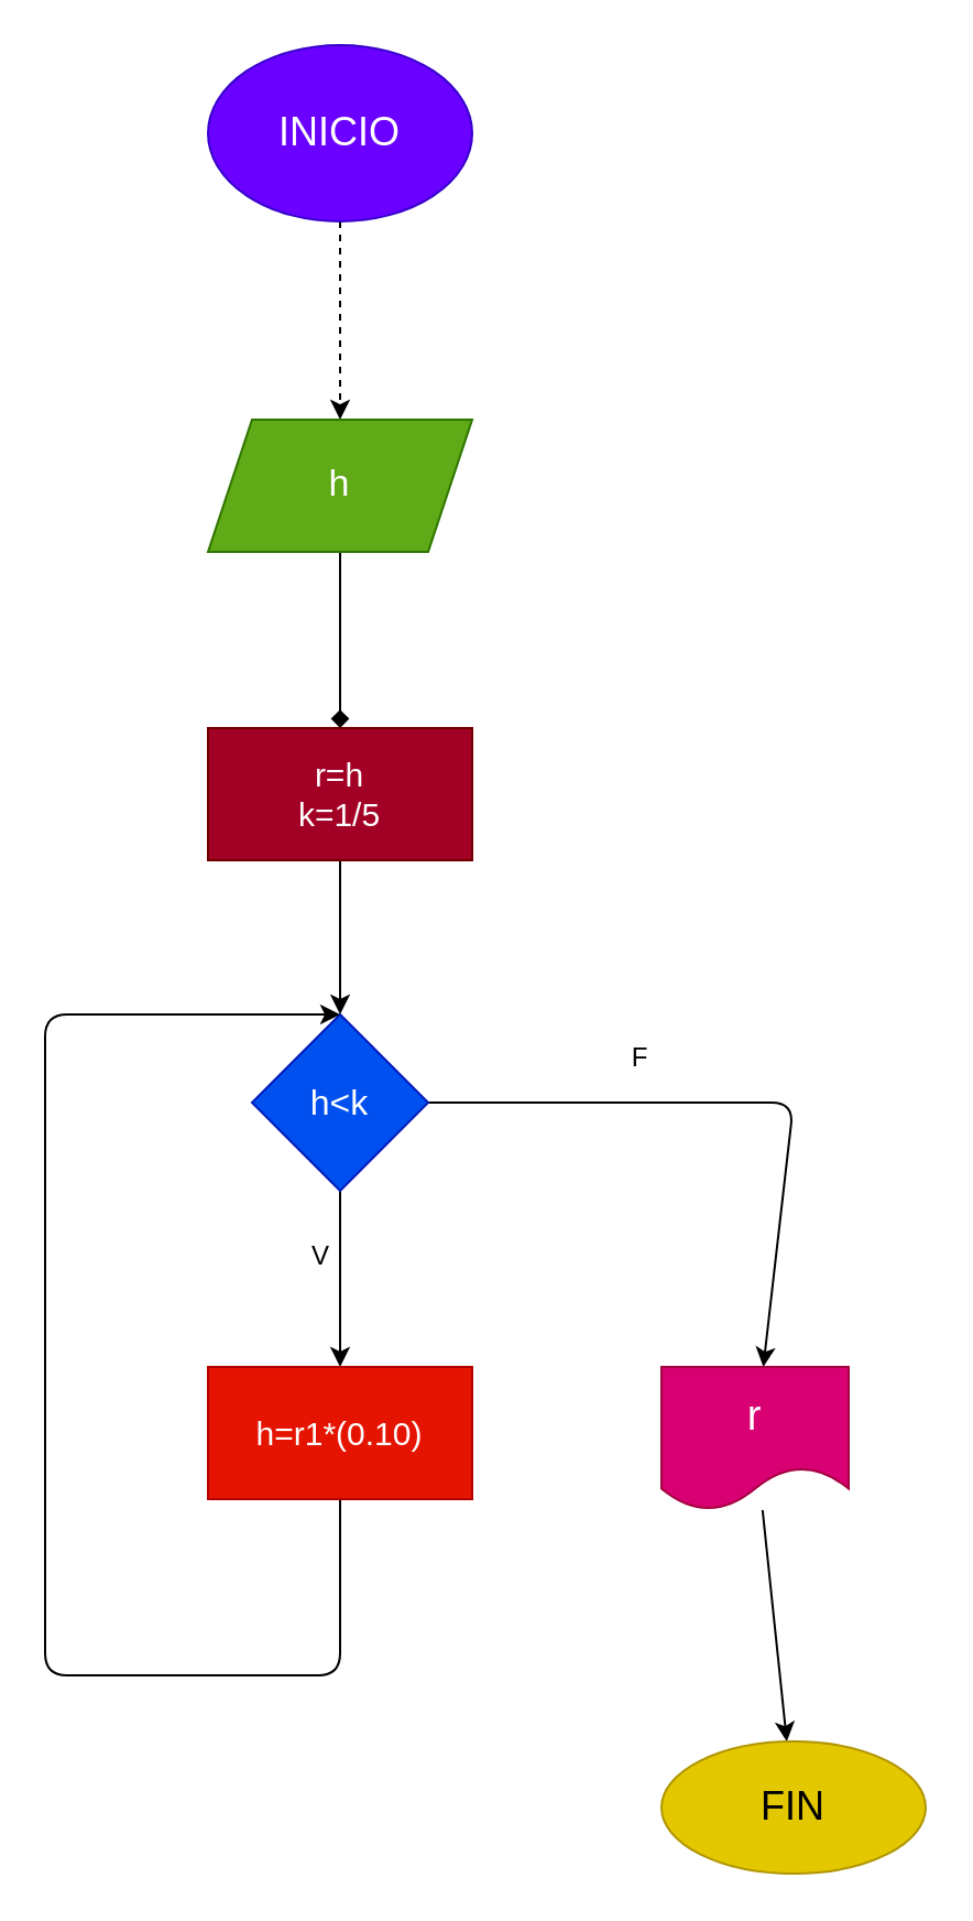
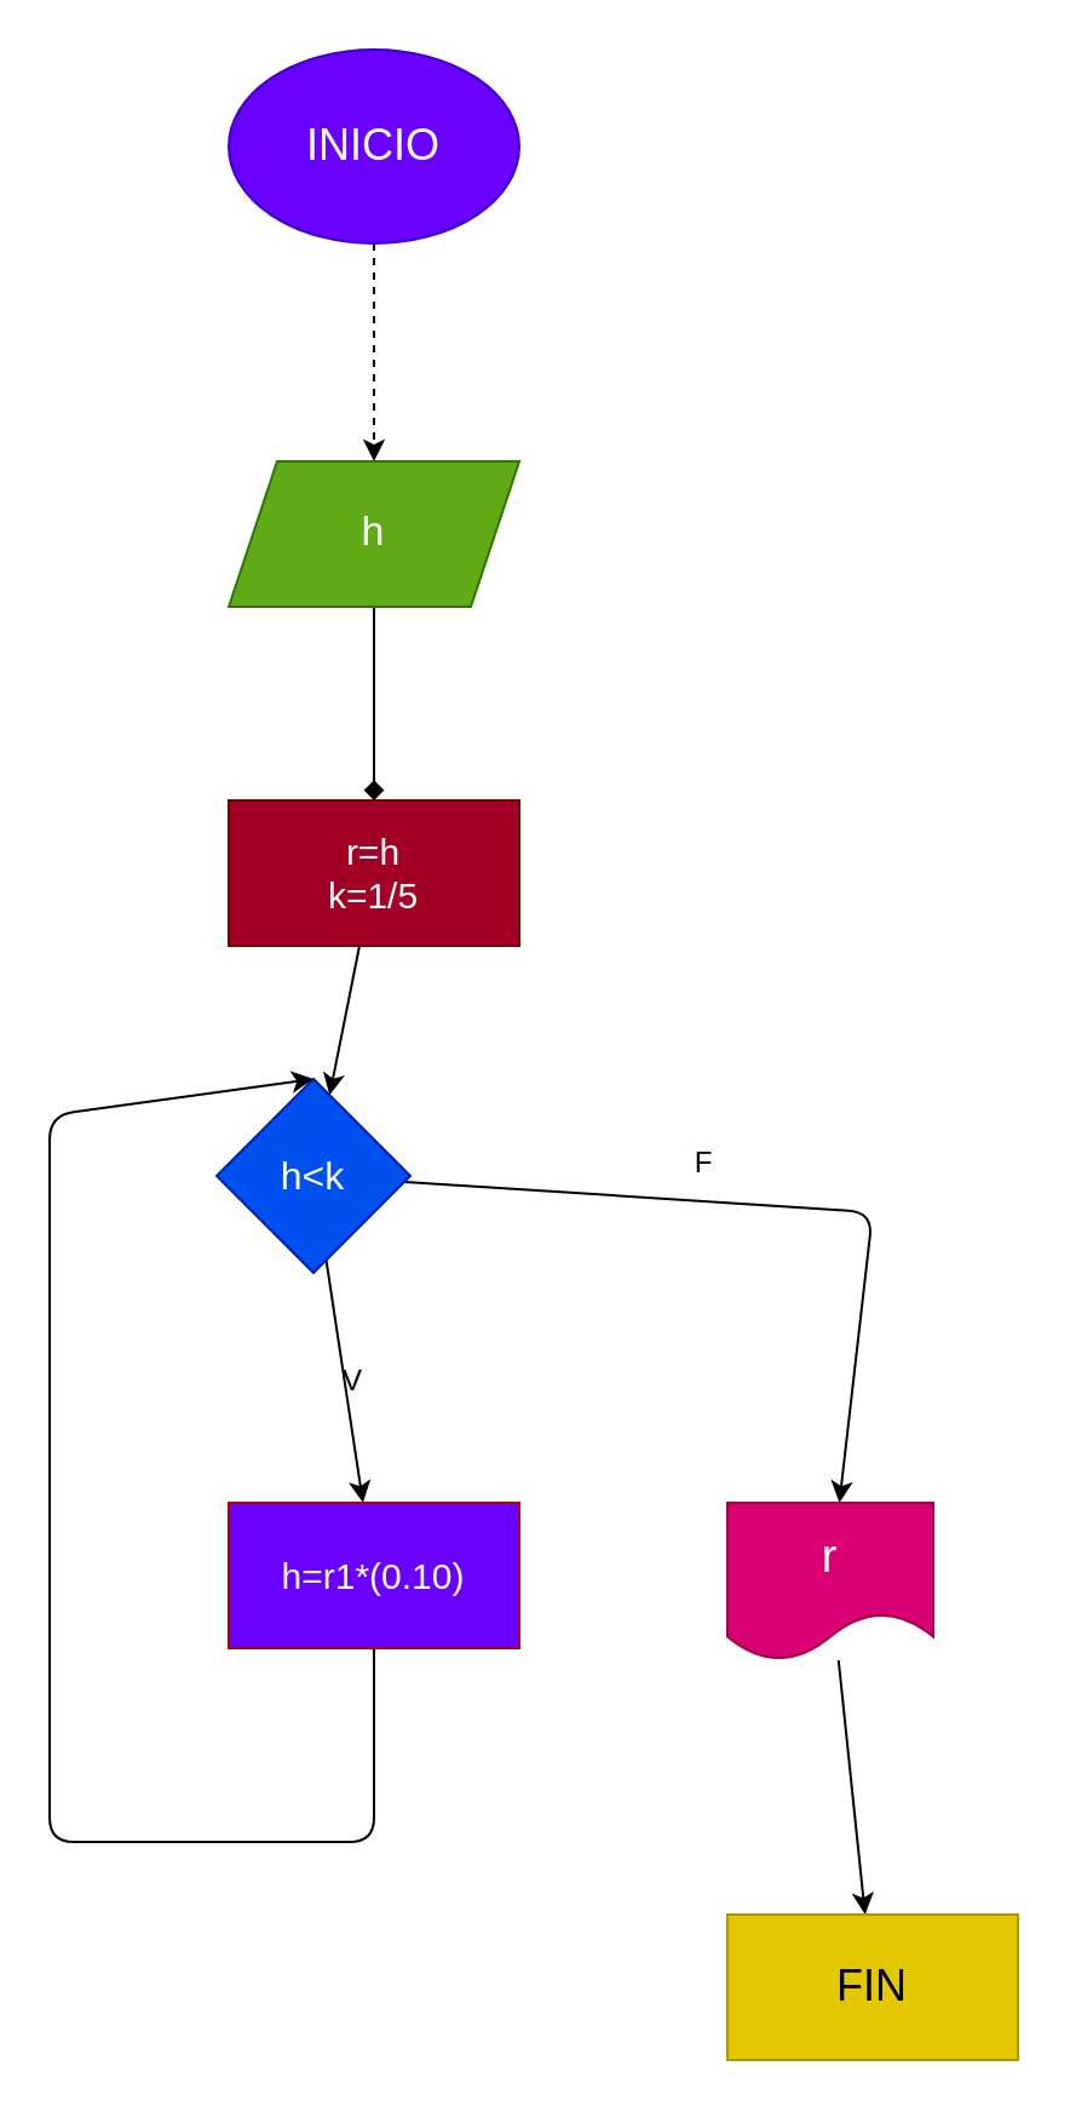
  <mxCell id="0" />
  <mxCell id="1" parent="0" />
  <mxCell id="2" value="" style="edgeStyle=none;html=1;dashed=1;" edge="1" parent="1" source="3" target="5"><mxGeometry relative="1" as="geometry" /></mxCell>
  <mxCell id="3" value="&lt;font style=&quot;font-size: 18px&quot;&gt;INICIO&lt;/font&gt;" style="ellipse;whiteSpace=wrap;html=1;fillColor=#6a00ff;fontColor=#ffffff;strokeColor=#3700CC;" vertex="1" parent="1"><mxGeometry x="94" width="120" height="80" as="geometry" y="20" /></mxCell>
  <mxCell id="4" value="" style="edgeStyle=none;html=1;endArrow=diamond;" edge="1" parent="1" source="5" target="7"><mxGeometry relative="1" as="geometry" /></mxCell>
  <mxCell id="5" value="&lt;font style=&quot;font-size: 17px&quot;&gt;h&lt;/font&gt;" style="shape=parallelogram;perimeter=parallelogramPerimeter;whiteSpace=wrap;html=1;fixedSize=1;fillColor=#60a917;fontColor=#ffffff;strokeColor=#2D7600;" vertex="1" parent="1"><mxGeometry x="94" y="190" width="120" height="60" as="geometry" /></mxCell>
  <mxCell id="6" value="" style="edgeStyle=none;html=1;" edge="1" parent="1" source="7" target="10"><mxGeometry relative="1" as="geometry" /></mxCell>
  <mxCell id="7" value="&lt;font style=&quot;font-size: 15px&quot;&gt;r=h&lt;br&gt;k=1/5&lt;/font&gt;" style="whiteSpace=wrap;html=1;fillColor=#a20025;fontColor=#ffffff;strokeColor=#6F0000;" vertex="1" parent="1"><mxGeometry x="94" y="330" width="120" height="60" as="geometry" /></mxCell>
  <mxCell id="8" value="" style="edgeStyle=none;html=1;" edge="1" parent="1" source="10" target="12"><mxGeometry relative="1" as="geometry" /></mxCell>
  <mxCell id="9" value="" style="edgeStyle=none;html=1;" edge="1" parent="1" source="10" target="14"><mxGeometry relative="1" as="geometry"><Array as="points"><mxPoint x="360" y="500" /></Array></mxGeometry></mxCell>
- <mxCell id="10" value="&lt;font style=&quot;font-size: 16px&quot;&gt;h&amp;lt;k&lt;/font&gt;" style="rhombus;whiteSpace=wrap;html=1;fillColor=#0050ef;fontColor=#ffffff;strokeColor=#001DBC;" vertex="1" parent="1"><mxGeometry x="114" y="460" width="80" height="80" as="geometry" /></mxCell>
+ <mxCell id="10" value="&lt;font style=&quot;font-size: 16px&quot;&gt;h&amp;lt;k&lt;/font&gt;" style="rhombus;whiteSpace=wrap;html=1;fillColor=#0050ef;fontColor=#ffffff;strokeColor=#001DBC;" vertex="1" parent="1"><mxGeometry x="89" y="445" width="80" height="80" as="geometry" /></mxCell>
  <mxCell id="11" value="" style="endArrow=classic;html=1;entryX=0.5;entryY=0;entryDx=0;entryDy=0;exitX=0.5;exitY=1;exitDx=0;exitDy=0;" edge="1" parent="1" source="12" target="10"><mxGeometry width="50" height="50" relative="1" as="geometry"><mxPoint x="50" y="550" as="sourcePoint" /><mxPoint x="204" y="490" as="targetPoint" /><Array as="points"><mxPoint x="154" y="760" /><mxPoint x="100" y="760" /><mxPoint x="20" y="760" /><mxPoint x="20" y="620" /><mxPoint x="20" y="460" /></Array></mxGeometry></mxCell>
- <mxCell id="12" value="&lt;font style=&quot;font-size: 15px&quot;&gt;h=r1*(0.10)&lt;/font&gt;" style="whiteSpace=wrap;html=1;fillColor=#e51400;fontColor=#ffffff;strokeColor=#B20000;" vertex="1" parent="1"><mxGeometry x="94" y="620" width="120" height="60" as="geometry" /></mxCell>
+ <mxCell id="12" value="&lt;font style=&quot;font-size: 15px&quot;&gt;h=r1*(0.10)&lt;/font&gt;" style="whiteSpace=wrap;html=1;fillColor=#6a00ff;fontColor=#ffffff;strokeColor=#B20000;" vertex="1" parent="1"><mxGeometry x="94" y="620" width="120" height="60" as="geometry" /></mxCell>
  <mxCell id="13" value="" style="edgeStyle=none;html=1;" edge="1" parent="1" source="14" target="15"><mxGeometry relative="1" as="geometry" /></mxCell>
  <mxCell id="14" value="&lt;font style=&quot;font-size: 19px&quot;&gt;r&lt;/font&gt;" style="shape=document;whiteSpace=wrap;html=1;boundedLbl=1;fillColor=#d80073;fontColor=#ffffff;strokeColor=#A50040;" vertex="1" parent="1"><mxGeometry x="300" y="620" width="85" height="65" as="geometry" /></mxCell>
- <mxCell id="15" value="&lt;font style=&quot;font-size: 18px&quot;&gt;FIN&lt;/font&gt;" style="ellipse;whiteSpace=wrap;html=1;fillColor=#e3c800;fontColor=#000000;strokeColor=#B09500;" vertex="1" parent="1"><mxGeometry x="300" y="790" width="120" height="60" as="geometry" /></mxCell>
+ <mxCell id="15" value="&lt;font style=&quot;font-size: 18px&quot;&gt;FIN&lt;/font&gt;" style="whiteSpace=wrap;html=1;fillColor=#e3c800;fontColor=#000000;strokeColor=#B09500;rounded=0;" vertex="1" parent="1"><mxGeometry x="300" y="790" width="120" height="60" as="geometry" /></mxCell>
  <mxCell id="16" value="V" style="text;html=1;resizable=0;autosize=1;align=center;verticalAlign=middle;points=[];fillColor=none;strokeColor=none;rounded=0;" vertex="1" parent="1"><mxGeometry x="135" y="560" width="20" height="20" as="geometry" /></mxCell>
  <mxCell id="17" value="F" style="text;html=1;resizable=0;autosize=1;align=center;verticalAlign=middle;points=[];fillColor=none;strokeColor=none;rounded=0;" vertex="1" parent="1"><mxGeometry x="280" y="470" width="20" height="20" as="geometry" /></mxCell>
